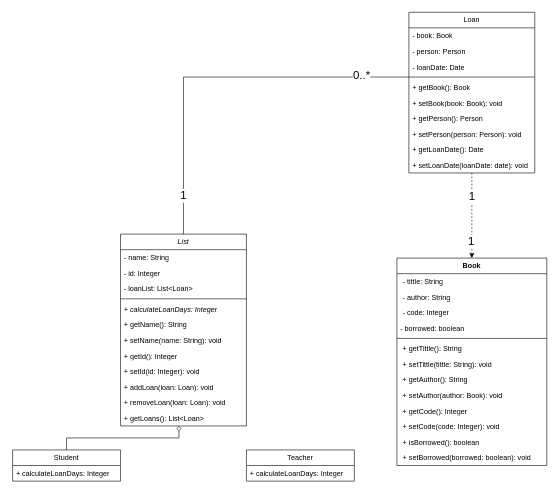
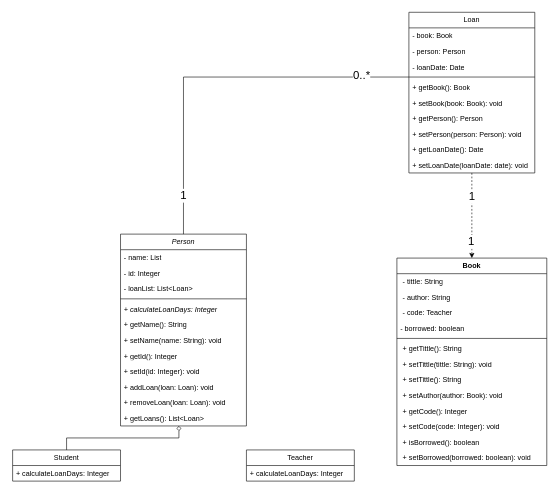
  <mxCell id="0" />
  <mxCell id="1" parent="0" />
  <mxCell id="2" style="edgeStyle=orthogonalEdgeStyle;rounded=0;orthogonalLoop=1;jettySize=auto;html=1;endArrow=none;endFill=0;" edge="1" parent="1" source="5" target="43"><mxGeometry relative="1" as="geometry" /></mxCell>
  <mxCell id="3" value="1" style="edgeLabel;html=1;align=center;verticalAlign=middle;resizable=0;points=[];fontSize=19;" vertex="1" connectable="0" parent="2"><mxGeometry x="-0.795" y="1" relative="1" as="geometry"><mxPoint as="offset" /></mxGeometry></mxCell>
  <mxCell id="4" value="0..*" style="edgeLabel;html=1;align=center;verticalAlign=middle;resizable=0;points=[];fontSize=19;" vertex="1" connectable="0" parent="2"><mxGeometry x="0.75" y="3" relative="1" as="geometry"><mxPoint as="offset" /></mxGeometry></mxCell>
- <mxCell id="5" value="&lt;i&gt;List&lt;/i&gt;" style="swimlane;fontStyle=0;childLayout=stackLayout;horizontal=1;startSize=26;fillColor=none;horizontalStack=0;resizeParent=1;resizeParentMax=0;resizeLast=0;collapsible=1;marginBottom=0;whiteSpace=wrap;html=1;" vertex="1" parent="1"><mxGeometry x="200" y="390" width="210" height="320" as="geometry" /></mxCell>
- <mxCell id="6" value="- name: String" style="text;strokeColor=none;fillColor=none;align=left;verticalAlign=top;spacingLeft=4;spacingRight=4;overflow=hidden;rotatable=0;points=[[0,0.5],[1,0.5]];portConstraint=eastwest;whiteSpace=wrap;html=1;" vertex="1" parent="5"><mxGeometry y="26" width="210" height="26" as="geometry" /></mxCell>
+ <mxCell id="5" value="&lt;i&gt;Person&lt;/i&gt;" style="swimlane;fontStyle=0;childLayout=stackLayout;horizontal=1;startSize=26;fillColor=none;horizontalStack=0;resizeParent=1;resizeParentMax=0;resizeLast=0;collapsible=1;marginBottom=0;whiteSpace=wrap;html=1;" vertex="1" parent="1"><mxGeometry x="200" y="390" width="210" height="320" as="geometry" /></mxCell>
+ <mxCell id="6" value="- name: List" style="text;strokeColor=none;fillColor=none;align=left;verticalAlign=top;spacingLeft=4;spacingRight=4;overflow=hidden;rotatable=0;points=[[0,0.5],[1,0.5]];portConstraint=eastwest;whiteSpace=wrap;html=1;" vertex="1" parent="5"><mxGeometry y="26" width="210" height="26" as="geometry" /></mxCell>
  <mxCell id="7" value="- id: Integer" style="text;strokeColor=none;fillColor=none;align=left;verticalAlign=top;spacingLeft=4;spacingRight=4;overflow=hidden;rotatable=0;points=[[0,0.5],[1,0.5]];portConstraint=eastwest;whiteSpace=wrap;html=1;" vertex="1" parent="5"><mxGeometry y="52" width="210" height="26" as="geometry" /></mxCell>
  <mxCell id="8" value="- loanList: List&amp;lt;Loan&amp;gt;&amp;nbsp;" style="text;strokeColor=none;fillColor=none;align=left;verticalAlign=top;spacingLeft=4;spacingRight=4;overflow=hidden;rotatable=0;points=[[0,0.5],[1,0.5]];portConstraint=eastwest;whiteSpace=wrap;html=1;" vertex="1" parent="5"><mxGeometry y="78" width="210" height="26" as="geometry" /></mxCell>
  <mxCell id="9" value="" style="line;strokeWidth=1;fillColor=none;align=left;verticalAlign=middle;spacingTop=-1;spacingLeft=3;spacingRight=3;rotatable=0;labelPosition=right;points=[];portConstraint=eastwest;strokeColor=inherit;" vertex="1" parent="5"><mxGeometry y="104" width="210" height="8" as="geometry" /></mxCell>
  <mxCell id="10" value="&lt;font&gt;&lt;i&gt;+ calculateLoanDays: Integer&lt;/i&gt;&lt;/font&gt;" style="text;strokeColor=none;fillColor=none;align=left;verticalAlign=top;spacingLeft=4;spacingRight=4;overflow=hidden;rotatable=0;points=[[0,0.5],[1,0.5]];portConstraint=eastwest;whiteSpace=wrap;html=1;" vertex="1" parent="5"><mxGeometry y="112" width="210" height="26" as="geometry" /></mxCell>
  <mxCell id="11" value="&lt;font&gt;+ getName(): String&lt;/font&gt;" style="text;strokeColor=none;fillColor=none;align=left;verticalAlign=top;spacingLeft=4;spacingRight=4;overflow=hidden;rotatable=0;points=[[0,0.5],[1,0.5]];portConstraint=eastwest;whiteSpace=wrap;html=1;" vertex="1" parent="5"><mxGeometry y="138" width="210" height="26" as="geometry" /></mxCell>
  <mxCell id="12" value="&lt;font&gt;+ setName(name: String): void&lt;/font&gt;" style="text;strokeColor=none;fillColor=none;align=left;verticalAlign=top;spacingLeft=4;spacingRight=4;overflow=hidden;rotatable=0;points=[[0,0.5],[1,0.5]];portConstraint=eastwest;whiteSpace=wrap;html=1;" vertex="1" parent="5"><mxGeometry y="164" width="210" height="26" as="geometry" /></mxCell>
  <mxCell id="13" value="&lt;font&gt;+ getId(): Integer&lt;/font&gt;" style="text;strokeColor=none;fillColor=none;align=left;verticalAlign=top;spacingLeft=4;spacingRight=4;overflow=hidden;rotatable=0;points=[[0,0.5],[1,0.5]];portConstraint=eastwest;whiteSpace=wrap;html=1;" vertex="1" parent="5"><mxGeometry y="190" width="210" height="26" as="geometry" /></mxCell>
  <mxCell id="14" value="&lt;font&gt;+ setId(id: Integer): void&lt;/font&gt;" style="text;strokeColor=none;fillColor=none;align=left;verticalAlign=top;spacingLeft=4;spacingRight=4;overflow=hidden;rotatable=0;points=[[0,0.5],[1,0.5]];portConstraint=eastwest;whiteSpace=wrap;html=1;" vertex="1" parent="5"><mxGeometry y="216" width="210" height="26" as="geometry" /></mxCell>
  <mxCell id="15" value="&lt;font&gt;+ addLoan(loan: Loan): void&lt;/font&gt;" style="text;strokeColor=none;fillColor=none;align=left;verticalAlign=top;spacingLeft=4;spacingRight=4;overflow=hidden;rotatable=0;points=[[0,0.5],[1,0.5]];portConstraint=eastwest;whiteSpace=wrap;html=1;" vertex="1" parent="5"><mxGeometry y="242" width="210" height="26" as="geometry" /></mxCell>
  <mxCell id="16" value="&lt;font&gt;+ removeLoan(loan: Loan): void&lt;/font&gt;" style="text;strokeColor=none;fillColor=none;align=left;verticalAlign=top;spacingLeft=4;spacingRight=4;overflow=hidden;rotatable=0;points=[[0,0.5],[1,0.5]];portConstraint=eastwest;whiteSpace=wrap;html=1;" vertex="1" parent="5"><mxGeometry y="268" width="210" height="26" as="geometry" /></mxCell>
  <mxCell id="17" value="&lt;font&gt;+ getLoans(): List&amp;lt;Loan&amp;gt;&lt;/font&gt;" style="text;strokeColor=none;fillColor=none;align=left;verticalAlign=top;spacingLeft=4;spacingRight=4;overflow=hidden;rotatable=0;points=[[0,0.5],[1,0.5]];portConstraint=eastwest;whiteSpace=wrap;html=1;" vertex="1" parent="5"><mxGeometry y="294" width="210" height="26" as="geometry" /></mxCell>
  <mxCell id="18" value="Student" style="swimlane;fontStyle=0;childLayout=stackLayout;horizontal=1;startSize=26;fillColor=none;horizontalStack=0;resizeParent=1;resizeParentMax=0;resizeLast=0;collapsible=1;marginBottom=0;whiteSpace=wrap;html=1;" vertex="1" parent="1"><mxGeometry x="20" y="750" width="180" height="52" as="geometry"><mxRectangle x="130" y="400" width="80" height="30" as="alternateBounds" /></mxGeometry></mxCell>
  <mxCell id="19" value="+ calculateLoanDays: Integer" style="text;strokeColor=none;fillColor=none;align=left;verticalAlign=top;spacingLeft=4;spacingRight=4;overflow=hidden;rotatable=0;points=[[0,0.5],[1,0.5]];portConstraint=eastwest;whiteSpace=wrap;html=1;" vertex="1" parent="18"><mxGeometry y="26" width="180" height="26" as="geometry" /></mxCell>
  <mxCell id="20" value="Teacher" style="swimlane;fontStyle=0;childLayout=stackLayout;horizontal=1;startSize=26;fillColor=none;horizontalStack=0;resizeParent=1;resizeParentMax=0;resizeLast=0;collapsible=1;marginBottom=0;whiteSpace=wrap;html=1;" vertex="1" parent="1"><mxGeometry x="410" y="750" width="180" height="52" as="geometry"><mxRectangle x="490" y="400" width="80" height="30" as="alternateBounds" /></mxGeometry></mxCell>
  <mxCell id="21" value="+ calculateLoanDays: Integer" style="text;strokeColor=none;fillColor=none;align=left;verticalAlign=top;spacingLeft=4;spacingRight=4;overflow=hidden;rotatable=0;points=[[0,0.5],[1,0.5]];portConstraint=eastwest;whiteSpace=wrap;html=1;" vertex="1" parent="20"><mxGeometry y="26" width="180" height="26" as="geometry" /></mxCell>
  <mxCell id="22" value="&lt;b&gt;Book&lt;/b&gt;" style="swimlane;fontStyle=0;childLayout=stackLayout;horizontal=1;startSize=26;fillColor=none;horizontalStack=0;resizeParent=1;resizeParentMax=0;resizeLast=0;collapsible=1;marginBottom=0;whiteSpace=wrap;html=1;" vertex="1" parent="1"><mxGeometry x="661" y="430" width="250" height="346" as="geometry"><mxRectangle x="260" y="510" width="70" height="30" as="alternateBounds" /></mxGeometry></mxCell>
  <mxCell id="23" value="&lt;p style=&quot;margin: 0px 0px 0px 4px;&quot;&gt;- tittle: String&lt;/p&gt;&lt;div&gt;&lt;br&gt;&lt;/div&gt;" style="text;strokeColor=none;fillColor=none;align=left;verticalAlign=top;spacingLeft=4;spacingRight=4;overflow=hidden;rotatable=0;points=[[0,0.5],[1,0.5]];portConstraint=eastwest;whiteSpace=wrap;html=1;" vertex="1" parent="22"><mxGeometry y="26" width="250" height="26" as="geometry" /></mxCell>
  <mxCell id="24" value="&lt;p style=&quot;margin: 0px 0px 0px 4px;&quot;&gt;- author: String&lt;/p&gt;&lt;div&gt;&lt;br&gt;&lt;/div&gt;" style="text;strokeColor=none;fillColor=none;align=left;verticalAlign=top;spacingLeft=4;spacingRight=4;overflow=hidden;rotatable=0;points=[[0,0.5],[1,0.5]];portConstraint=eastwest;whiteSpace=wrap;html=1;" vertex="1" parent="22"><mxGeometry y="52" width="250" height="26" as="geometry" /></mxCell>
- <mxCell id="25" value="&lt;p style=&quot;margin: 0px 0px 0px 4px;&quot;&gt;- code: Integer&lt;/p&gt;&lt;div&gt;&lt;br&gt;&lt;/div&gt;" style="text;strokeColor=none;fillColor=none;align=left;verticalAlign=top;spacingLeft=4;spacingRight=4;overflow=hidden;rotatable=0;points=[[0,0.5],[1,0.5]];portConstraint=eastwest;whiteSpace=wrap;html=1;" vertex="1" parent="22"><mxGeometry y="78" width="250" height="26" as="geometry" /></mxCell>
+ <mxCell id="25" value="&lt;p style=&quot;margin: 0px 0px 0px 4px;&quot;&gt;- code: Teacher&lt;/p&gt;&lt;div&gt;&lt;br&gt;&lt;/div&gt;" style="text;strokeColor=none;fillColor=none;align=left;verticalAlign=top;spacingLeft=4;spacingRight=4;overflow=hidden;rotatable=0;points=[[0,0.5],[1,0.5]];portConstraint=eastwest;whiteSpace=wrap;html=1;" vertex="1" parent="22"><mxGeometry y="78" width="250" height="26" as="geometry" /></mxCell>
  <mxCell id="26" value="- borrowed: boolean&lt;div&gt;&lt;br&gt;&lt;/div&gt;" style="text;strokeColor=none;fillColor=none;align=left;verticalAlign=top;spacingLeft=4;spacingRight=4;overflow=hidden;rotatable=0;points=[[0,0.5],[1,0.5]];portConstraint=eastwest;whiteSpace=wrap;html=1;" vertex="1" parent="22"><mxGeometry y="104" width="250" height="26" as="geometry" /></mxCell>
  <mxCell id="27" value="" style="line;strokeWidth=1;fillColor=none;align=left;verticalAlign=middle;spacingTop=-1;spacingLeft=3;spacingRight=3;rotatable=0;labelPosition=right;points=[];portConstraint=eastwest;strokeColor=inherit;" vertex="1" parent="22"><mxGeometry y="130" width="250" height="8" as="geometry" /></mxCell>
  <mxCell id="28" value="&lt;div&gt;&lt;p style=&quot;margin: 0px 0px 0px 4px;&quot;&gt;+ getTittle(): String&lt;/p&gt;&lt;/div&gt;" style="text;strokeColor=none;fillColor=none;align=left;verticalAlign=top;spacingLeft=4;spacingRight=4;overflow=hidden;rotatable=0;points=[[0,0.5],[1,0.5]];portConstraint=eastwest;whiteSpace=wrap;html=1;" vertex="1" parent="22"><mxGeometry y="138" width="250" height="26" as="geometry" /></mxCell>
  <mxCell id="29" value="&lt;div&gt;&lt;p style=&quot;margin: 0px 0px 0px 4px;&quot;&gt;+ setTittle(tittle: String): void&lt;/p&gt;&lt;/div&gt;" style="text;strokeColor=none;fillColor=none;align=left;verticalAlign=top;spacingLeft=4;spacingRight=4;overflow=hidden;rotatable=0;points=[[0,0.5],[1,0.5]];portConstraint=eastwest;whiteSpace=wrap;html=1;" vertex="1" parent="22"><mxGeometry y="164" width="250" height="26" as="geometry" /></mxCell>
- <mxCell id="30" value="&lt;div&gt;&lt;p style=&quot;margin: 0px 0px 0px 4px;&quot;&gt;+ getAuthor(): String&lt;/p&gt;&lt;/div&gt;" style="text;strokeColor=none;fillColor=none;align=left;verticalAlign=top;spacingLeft=4;spacingRight=4;overflow=hidden;rotatable=0;points=[[0,0.5],[1,0.5]];portConstraint=eastwest;whiteSpace=wrap;html=1;" vertex="1" parent="22"><mxGeometry y="190" width="250" height="26" as="geometry" /></mxCell>
+ <mxCell id="30" value="&lt;div&gt;&lt;p style=&quot;margin: 0px 0px 0px 4px;&quot;&gt;+ setTittle(): String&lt;/p&gt;&lt;/div&gt;" style="text;strokeColor=none;fillColor=none;align=left;verticalAlign=top;spacingLeft=4;spacingRight=4;overflow=hidden;rotatable=0;points=[[0,0.5],[1,0.5]];portConstraint=eastwest;whiteSpace=wrap;html=1;" vertex="1" parent="22"><mxGeometry y="190" width="250" height="26" as="geometry" /></mxCell>
  <mxCell id="31" value="&lt;div&gt;&lt;p style=&quot;margin: 0px 0px 0px 4px;&quot;&gt;+ setAuthor(author: Book): void&lt;/p&gt;&lt;/div&gt;" style="text;strokeColor=none;fillColor=none;align=left;verticalAlign=top;spacingLeft=4;spacingRight=4;overflow=hidden;rotatable=0;points=[[0,0.5],[1,0.5]];portConstraint=eastwest;whiteSpace=wrap;html=1;" vertex="1" parent="22"><mxGeometry y="216" width="250" height="26" as="geometry" /></mxCell>
  <mxCell id="32" value="&lt;div&gt;&lt;p style=&quot;margin: 0px 0px 0px 4px;&quot;&gt;+ getCode(): Integer&lt;/p&gt;&lt;/div&gt;" style="text;strokeColor=none;fillColor=none;align=left;verticalAlign=top;spacingLeft=4;spacingRight=4;overflow=hidden;rotatable=0;points=[[0,0.5],[1,0.5]];portConstraint=eastwest;whiteSpace=wrap;html=1;" vertex="1" parent="22"><mxGeometry y="242" width="250" height="26" as="geometry" /></mxCell>
  <mxCell id="33" value="&lt;div&gt;&lt;p style=&quot;margin: 0px 0px 0px 4px;&quot;&gt;+ setCode(code: Integer): void&lt;/p&gt;&lt;/div&gt;" style="text;strokeColor=none;fillColor=none;align=left;verticalAlign=top;spacingLeft=4;spacingRight=4;overflow=hidden;rotatable=0;points=[[0,0.5],[1,0.5]];portConstraint=eastwest;whiteSpace=wrap;html=1;" vertex="1" parent="22"><mxGeometry y="268" width="250" height="26" as="geometry" /></mxCell>
  <mxCell id="34" value="&lt;div&gt;&lt;p style=&quot;margin: 0px 0px 0px 4px;&quot;&gt;+ isBorrowed(): boolean&lt;/p&gt;&lt;/div&gt;" style="text;strokeColor=none;fillColor=none;align=left;verticalAlign=top;spacingLeft=4;spacingRight=4;overflow=hidden;rotatable=0;points=[[0,0.5],[1,0.5]];portConstraint=eastwest;whiteSpace=wrap;html=1;" vertex="1" parent="22"><mxGeometry y="294" width="250" height="26" as="geometry" /></mxCell>
  <mxCell id="35" value="&lt;div&gt;&lt;p style=&quot;margin: 0px 0px 0px 4px;&quot;&gt;+ setBorrowed(borrowed: boolean): void&lt;/p&gt;&lt;/div&gt;" style="text;strokeColor=none;fillColor=none;align=left;verticalAlign=top;spacingLeft=4;spacingRight=4;overflow=hidden;rotatable=0;points=[[0,0.5],[1,0.5]];portConstraint=eastwest;whiteSpace=wrap;html=1;" vertex="1" parent="22"><mxGeometry y="320" width="250" height="26" as="geometry" /></mxCell>
  <mxCell id="36" style="edgeStyle=orthogonalEdgeStyle;rounded=0;orthogonalLoop=1;jettySize=auto;html=1;dashed=1;" edge="1" parent="1" source="39" target="22"><mxGeometry relative="1" as="geometry" /></mxCell>
  <mxCell id="37" value="1" style="edgeLabel;html=1;align=center;verticalAlign=middle;resizable=0;points=[];fontSize=19;" vertex="1" connectable="0" parent="36"><mxGeometry x="-0.451" y="-1" relative="1" as="geometry"><mxPoint as="offset" /></mxGeometry></mxCell>
  <mxCell id="38" value="1" style="edgeLabel;html=1;align=center;verticalAlign=middle;resizable=0;points=[];fontSize=19;" vertex="1" connectable="0" parent="36"><mxGeometry x="0.606" y="-2" relative="1" as="geometry"><mxPoint as="offset" /></mxGeometry></mxCell>
  <mxCell id="39" value="Loan" style="swimlane;fontStyle=0;childLayout=stackLayout;horizontal=1;startSize=26;fillColor=none;horizontalStack=0;resizeParent=1;resizeParentMax=0;resizeLast=0;collapsible=1;marginBottom=0;whiteSpace=wrap;html=1;" vertex="1" parent="1"><mxGeometry x="681" y="20" width="210" height="268" as="geometry" /></mxCell>
  <mxCell id="40" value="- book: Book" style="text;strokeColor=none;fillColor=none;align=left;verticalAlign=top;spacingLeft=4;spacingRight=4;overflow=hidden;rotatable=0;points=[[0,0.5],[1,0.5]];portConstraint=eastwest;whiteSpace=wrap;html=1;" vertex="1" parent="39"><mxGeometry y="26" width="210" height="26" as="geometry" /></mxCell>
  <mxCell id="41" value="- person: Person" style="text;strokeColor=none;fillColor=none;align=left;verticalAlign=top;spacingLeft=4;spacingRight=4;overflow=hidden;rotatable=0;points=[[0,0.5],[1,0.5]];portConstraint=eastwest;whiteSpace=wrap;html=1;" vertex="1" parent="39"><mxGeometry y="52" width="210" height="26" as="geometry" /></mxCell>
  <mxCell id="42" value="- loanDate: Date" style="text;strokeColor=none;fillColor=none;align=left;verticalAlign=top;spacingLeft=4;spacingRight=4;overflow=hidden;rotatable=0;points=[[0,0.5],[1,0.5]];portConstraint=eastwest;whiteSpace=wrap;html=1;" vertex="1" parent="39"><mxGeometry y="78" width="210" height="26" as="geometry" /></mxCell>
  <mxCell id="43" value="" style="line;strokeWidth=1;fillColor=none;align=left;verticalAlign=middle;spacingTop=-1;spacingLeft=3;spacingRight=3;rotatable=0;labelPosition=right;points=[];portConstraint=eastwest;strokeColor=inherit;" vertex="1" parent="39"><mxGeometry y="104" width="210" height="8" as="geometry" /></mxCell>
  <mxCell id="44" value="+ getBook(): Book" style="text;strokeColor=none;fillColor=none;align=left;verticalAlign=top;spacingLeft=4;spacingRight=4;overflow=hidden;rotatable=0;points=[[0,0.5],[1,0.5]];portConstraint=eastwest;whiteSpace=wrap;html=1;" vertex="1" parent="39"><mxGeometry y="112" width="210" height="26" as="geometry" /></mxCell>
  <mxCell id="45" value="+ setBook(book: Book): void" style="text;strokeColor=none;fillColor=none;align=left;verticalAlign=top;spacingLeft=4;spacingRight=4;overflow=hidden;rotatable=0;points=[[0,0.5],[1,0.5]];portConstraint=eastwest;whiteSpace=wrap;html=1;" vertex="1" parent="39"><mxGeometry y="138" width="210" height="26" as="geometry" /></mxCell>
  <mxCell id="46" value="+ getPerson(): Person" style="text;strokeColor=none;fillColor=none;align=left;verticalAlign=top;spacingLeft=4;spacingRight=4;overflow=hidden;rotatable=0;points=[[0,0.5],[1,0.5]];portConstraint=eastwest;whiteSpace=wrap;html=1;" vertex="1" parent="39"><mxGeometry y="164" width="210" height="26" as="geometry" /></mxCell>
  <mxCell id="47" value="+ setPerson(person: Person): void" style="text;strokeColor=none;fillColor=none;align=left;verticalAlign=top;spacingLeft=4;spacingRight=4;overflow=hidden;rotatable=0;points=[[0,0.5],[1,0.5]];portConstraint=eastwest;whiteSpace=wrap;html=1;" vertex="1" parent="39"><mxGeometry y="190" width="210" height="26" as="geometry" /></mxCell>
  <mxCell id="48" value="+ getLoanDate(): Date" style="text;strokeColor=none;fillColor=none;align=left;verticalAlign=top;spacingLeft=4;spacingRight=4;overflow=hidden;rotatable=0;points=[[0,0.5],[1,0.5]];portConstraint=eastwest;whiteSpace=wrap;html=1;" vertex="1" parent="39"><mxGeometry y="216" width="210" height="26" as="geometry" /></mxCell>
  <mxCell id="49" value="+ setLoanDate(loanDate: date): void" style="text;strokeColor=none;fillColor=none;align=left;verticalAlign=top;spacingLeft=4;spacingRight=4;overflow=hidden;rotatable=0;points=[[0,0.5],[1,0.5]];portConstraint=eastwest;whiteSpace=wrap;html=1;" vertex="1" parent="39"><mxGeometry y="242" width="210" height="26" as="geometry" /></mxCell>
  <mxCell id="50" style="edgeStyle=orthogonalEdgeStyle;rounded=0;orthogonalLoop=1;jettySize=auto;html=1;entryX=0.464;entryY=1;entryDx=0;entryDy=0;entryPerimeter=0;endArrow=diamond;endFill=0;" edge="1" parent="1" source="18" target="17"><mxGeometry relative="1" as="geometry" /></mxCell>
